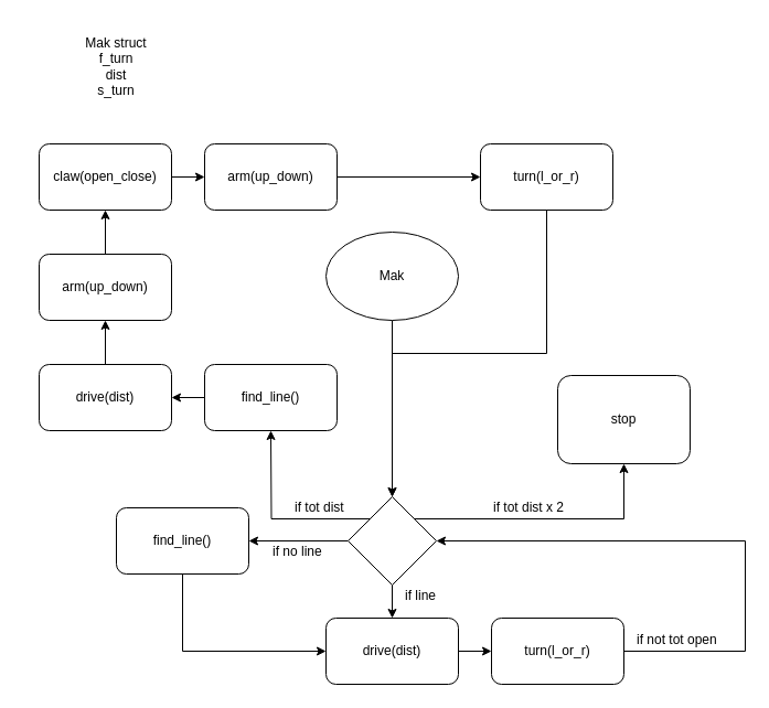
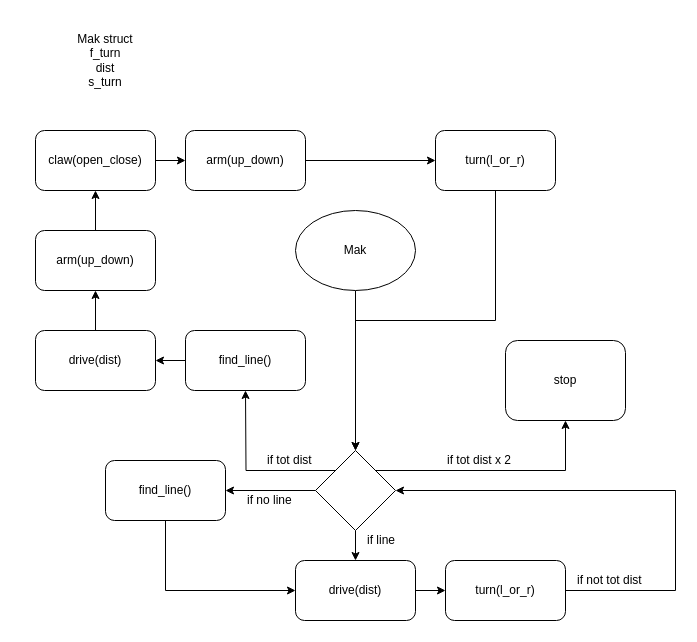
  <mxCell id="0" />
  <mxCell id="1" parent="0" />
  <mxCell id="2" value="Mak struct&lt;br&gt;f_turn&lt;br&gt;dist&lt;br&gt;s_turn" style="text;html=1;strokeColor=none;fillColor=none;align=center;verticalAlign=middle;whiteSpace=wrap;rounded=0;" vertex="1" parent="1"><mxGeometry x="20" y="20" width="170" height="80" as="geometry" /></mxCell>
  <mxCell id="3" style="edgeStyle=orthogonalEdgeStyle;rounded=0;orthogonalLoop=1;jettySize=auto;html=1;exitX=0.5;exitY=1;exitDx=0;exitDy=0;entryX=0.5;entryY=0;entryDx=0;entryDy=0;" edge="1" parent="1" source="4" target="15"><mxGeometry relative="1" as="geometry"><mxPoint x="355" y="190" as="sourcePoint" /><mxPoint x="355" y="393" as="targetPoint" /></mxGeometry></mxCell>
  <mxCell id="4" value="Mak" style="ellipse;whiteSpace=wrap;html=1;" vertex="1" parent="1"><mxGeometry x="295" y="210" width="120" height="80" as="geometry" /></mxCell>
  <mxCell id="5" style="edgeStyle=orthogonalEdgeStyle;rounded=0;orthogonalLoop=1;jettySize=auto;html=1;exitX=0.5;exitY=0;exitDx=0;exitDy=0;entryX=0.5;entryY=1;entryDx=0;entryDy=0;" edge="1" parent="1" source="6" target="8"><mxGeometry relative="1" as="geometry" /></mxCell>
  <mxCell id="6" value="arm(up_down)" style="rounded=1;whiteSpace=wrap;html=1;" vertex="1" parent="1"><mxGeometry x="35" y="230" width="120" height="60" as="geometry" /></mxCell>
  <mxCell id="7" style="edgeStyle=orthogonalEdgeStyle;rounded=0;orthogonalLoop=1;jettySize=auto;html=1;exitX=1;exitY=0.5;exitDx=0;exitDy=0;entryX=0;entryY=0.5;entryDx=0;entryDy=0;" edge="1" parent="1" source="8" target="28"><mxGeometry relative="1" as="geometry" /></mxCell>
  <mxCell id="8" value="claw(open_close)" style="rounded=1;whiteSpace=wrap;html=1;" vertex="1" parent="1"><mxGeometry x="35" y="130" width="120" height="60" as="geometry" /></mxCell>
  <mxCell id="9" style="edgeStyle=orthogonalEdgeStyle;rounded=0;orthogonalLoop=1;jettySize=auto;html=1;exitX=0.5;exitY=1;exitDx=0;exitDy=0;entryX=0;entryY=0.5;entryDx=0;entryDy=0;" edge="1" parent="1" source="10" target="17"><mxGeometry relative="1" as="geometry" /></mxCell>
  <mxCell id="10" value="find_line()" style="rounded=1;whiteSpace=wrap;html=1;" vertex="1" parent="1"><mxGeometry x="105" y="460" width="120" height="60" as="geometry" /></mxCell>
  <mxCell id="11" style="edgeStyle=orthogonalEdgeStyle;rounded=0;orthogonalLoop=1;jettySize=auto;html=1;exitX=0;exitY=0.5;exitDx=0;exitDy=0;" edge="1" parent="1" source="15" target="10"><mxGeometry relative="1" as="geometry" /></mxCell>
  <mxCell id="12" style="edgeStyle=orthogonalEdgeStyle;rounded=0;orthogonalLoop=1;jettySize=auto;html=1;exitX=0.5;exitY=1;exitDx=0;exitDy=0;entryX=0.5;entryY=0;entryDx=0;entryDy=0;" edge="1" parent="1" source="15" target="17"><mxGeometry relative="1" as="geometry" /></mxCell>
  <mxCell id="13" style="edgeStyle=orthogonalEdgeStyle;rounded=0;orthogonalLoop=1;jettySize=auto;html=1;exitX=0;exitY=0;exitDx=0;exitDy=0;" edge="1" parent="1" source="15"><mxGeometry relative="1" as="geometry"><mxPoint x="245" y="390" as="targetPoint" /></mxGeometry></mxCell>
  <mxCell id="14" style="edgeStyle=orthogonalEdgeStyle;rounded=0;orthogonalLoop=1;jettySize=auto;html=1;exitX=1;exitY=0;exitDx=0;exitDy=0;" edge="1" parent="1" source="15" target="32"><mxGeometry relative="1" as="geometry" /></mxCell>
  <mxCell id="15" value="" style="rhombus;whiteSpace=wrap;html=1;" vertex="1" parent="1"><mxGeometry x="315" y="450" width="80" height="80" as="geometry" /></mxCell>
  <mxCell id="16" style="edgeStyle=orthogonalEdgeStyle;rounded=0;orthogonalLoop=1;jettySize=auto;html=1;exitX=1;exitY=0.5;exitDx=0;exitDy=0;entryX=0;entryY=0.5;entryDx=0;entryDy=0;" edge="1" parent="1" source="17" target="20"><mxGeometry relative="1" as="geometry" /></mxCell>
  <mxCell id="17" value="drive(dist)" style="rounded=1;whiteSpace=wrap;html=1;" vertex="1" parent="1"><mxGeometry x="295" y="560" width="120" height="60" as="geometry" /></mxCell>
  <mxCell id="18" value="if no line" style="text;html=1;resizable=0;points=[];autosize=1;align=left;verticalAlign=top;spacingTop=-4;" vertex="1" parent="1"><mxGeometry x="245" y="490" width="60" height="20" as="geometry" /></mxCell>
  <mxCell id="19" style="edgeStyle=orthogonalEdgeStyle;rounded=0;orthogonalLoop=1;jettySize=auto;html=1;exitX=1;exitY=0.5;exitDx=0;exitDy=0;entryX=1;entryY=0.5;entryDx=0;entryDy=0;" edge="1" parent="1" source="20" target="15"><mxGeometry relative="1" as="geometry"><Array as="points"><mxPoint x="675" y="590" /><mxPoint x="675" y="490" /></Array></mxGeometry></mxCell>
  <mxCell id="20" value="turn(l_or_r)" style="rounded=1;whiteSpace=wrap;html=1;" vertex="1" parent="1"><mxGeometry x="445" y="560" width="120" height="60" as="geometry" /></mxCell>
  <mxCell id="21" value="if line" style="text;html=1;resizable=0;points=[];autosize=1;align=left;verticalAlign=top;spacingTop=-4;" vertex="1" parent="1"><mxGeometry x="365" y="530" width="40" height="20" as="geometry" /></mxCell>
- <mxCell id="22" value="if not tot open" style="text;html=1;resizable=0;points=[];autosize=1;align=left;verticalAlign=top;spacingTop=-4;" vertex="1" parent="1"><mxGeometry x="575" y="570" width="80" height="20" as="geometry" /></mxCell>
+ <mxCell id="22" value="if not tot dist" style="text;html=1;resizable=0;points=[];autosize=1;align=left;verticalAlign=top;spacingTop=-4;" vertex="1" parent="1"><mxGeometry x="575" y="570" width="80" height="20" as="geometry" /></mxCell>
  <mxCell id="23" style="edgeStyle=orthogonalEdgeStyle;rounded=0;orthogonalLoop=1;jettySize=auto;html=1;exitX=0;exitY=0.5;exitDx=0;exitDy=0;entryX=1;entryY=0.5;entryDx=0;entryDy=0;" edge="1" parent="1" source="24" target="26"><mxGeometry relative="1" as="geometry" /></mxCell>
  <mxCell id="24" value="find_line()" style="rounded=1;whiteSpace=wrap;html=1;" vertex="1" parent="1"><mxGeometry x="185" y="330" width="120" height="60" as="geometry" /></mxCell>
  <mxCell id="25" style="edgeStyle=orthogonalEdgeStyle;rounded=0;orthogonalLoop=1;jettySize=auto;html=1;exitX=0.5;exitY=0;exitDx=0;exitDy=0;entryX=0.5;entryY=1;entryDx=0;entryDy=0;" edge="1" parent="1" source="26" target="6"><mxGeometry relative="1" as="geometry" /></mxCell>
  <mxCell id="26" value="drive(dist)" style="rounded=1;whiteSpace=wrap;html=1;" vertex="1" parent="1"><mxGeometry x="35" y="330" width="120" height="60" as="geometry" /></mxCell>
  <mxCell id="27" style="edgeStyle=orthogonalEdgeStyle;rounded=0;orthogonalLoop=1;jettySize=auto;html=1;exitX=1;exitY=0.5;exitDx=0;exitDy=0;entryX=0;entryY=0.5;entryDx=0;entryDy=0;" edge="1" parent="1" source="28" target="31"><mxGeometry relative="1" as="geometry" /></mxCell>
  <mxCell id="28" value="arm(up_down)" style="rounded=1;whiteSpace=wrap;html=1;" vertex="1" parent="1"><mxGeometry x="185" y="130" width="120" height="60" as="geometry" /></mxCell>
  <mxCell id="29" value="if tot dist" style="text;html=1;resizable=0;points=[];autosize=1;align=left;verticalAlign=top;spacingTop=-4;" vertex="1" parent="1"><mxGeometry x="265" y="450" width="60" height="20" as="geometry" /></mxCell>
  <mxCell id="30" style="edgeStyle=orthogonalEdgeStyle;rounded=0;orthogonalLoop=1;jettySize=auto;html=1;exitX=0.5;exitY=1;exitDx=0;exitDy=0;entryX=0.5;entryY=0;entryDx=0;entryDy=0;" edge="1" parent="1" source="31" target="15"><mxGeometry relative="1" as="geometry"><mxPoint x="495" y="300" as="targetPoint" /></mxGeometry></mxCell>
  <mxCell id="31" value="turn(l_or_r)" style="rounded=1;whiteSpace=wrap;html=1;" vertex="1" parent="1"><mxGeometry x="435" y="130" width="120" height="60" as="geometry" /></mxCell>
  <mxCell id="32" value="stop" style="whiteSpace=wrap;html=1;rounded=1;" vertex="1" parent="1"><mxGeometry x="505" y="340" width="120" height="80" as="geometry" /></mxCell>
  <mxCell id="33" value="if tot dist x 2" style="text;html=1;resizable=0;points=[];autosize=1;align=left;verticalAlign=top;spacingTop=-4;" vertex="1" parent="1"><mxGeometry x="445" y="450" width="80" height="20" as="geometry" /></mxCell>
